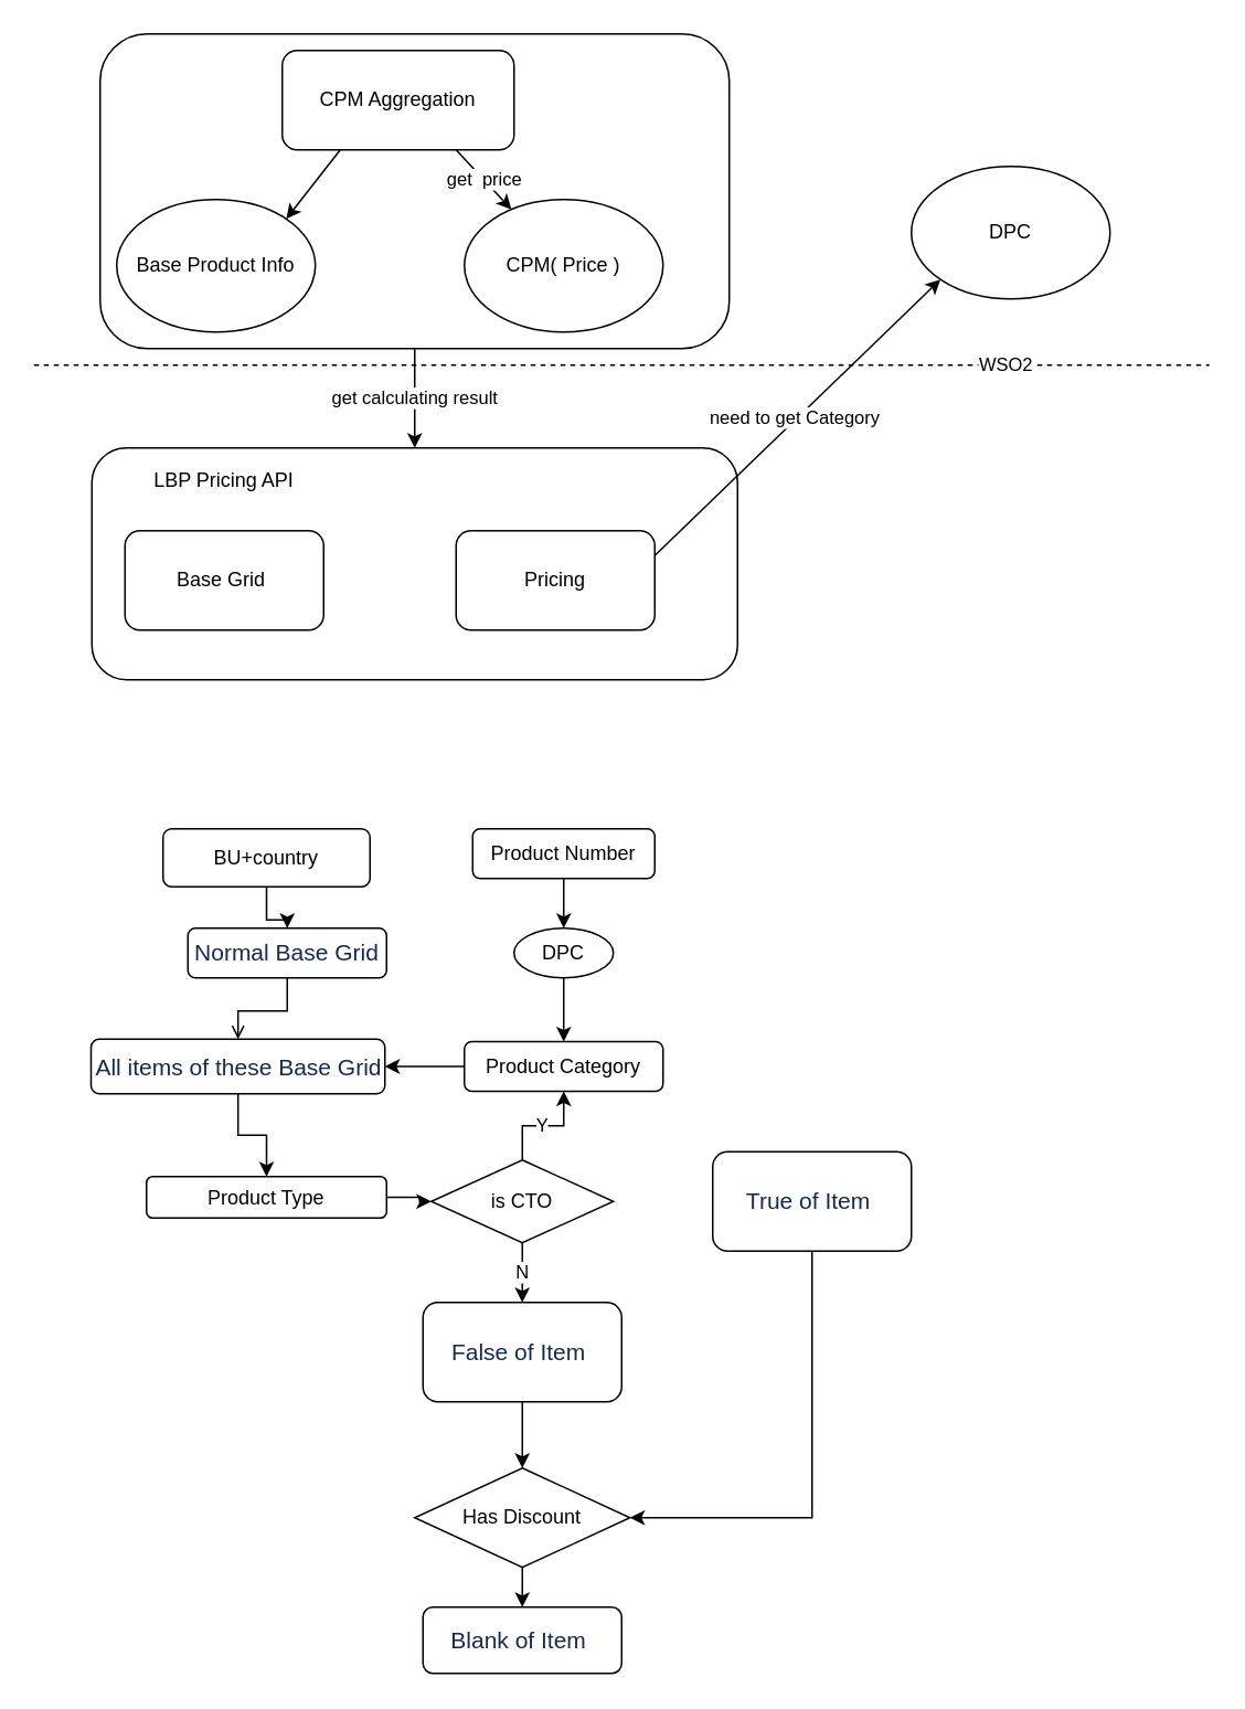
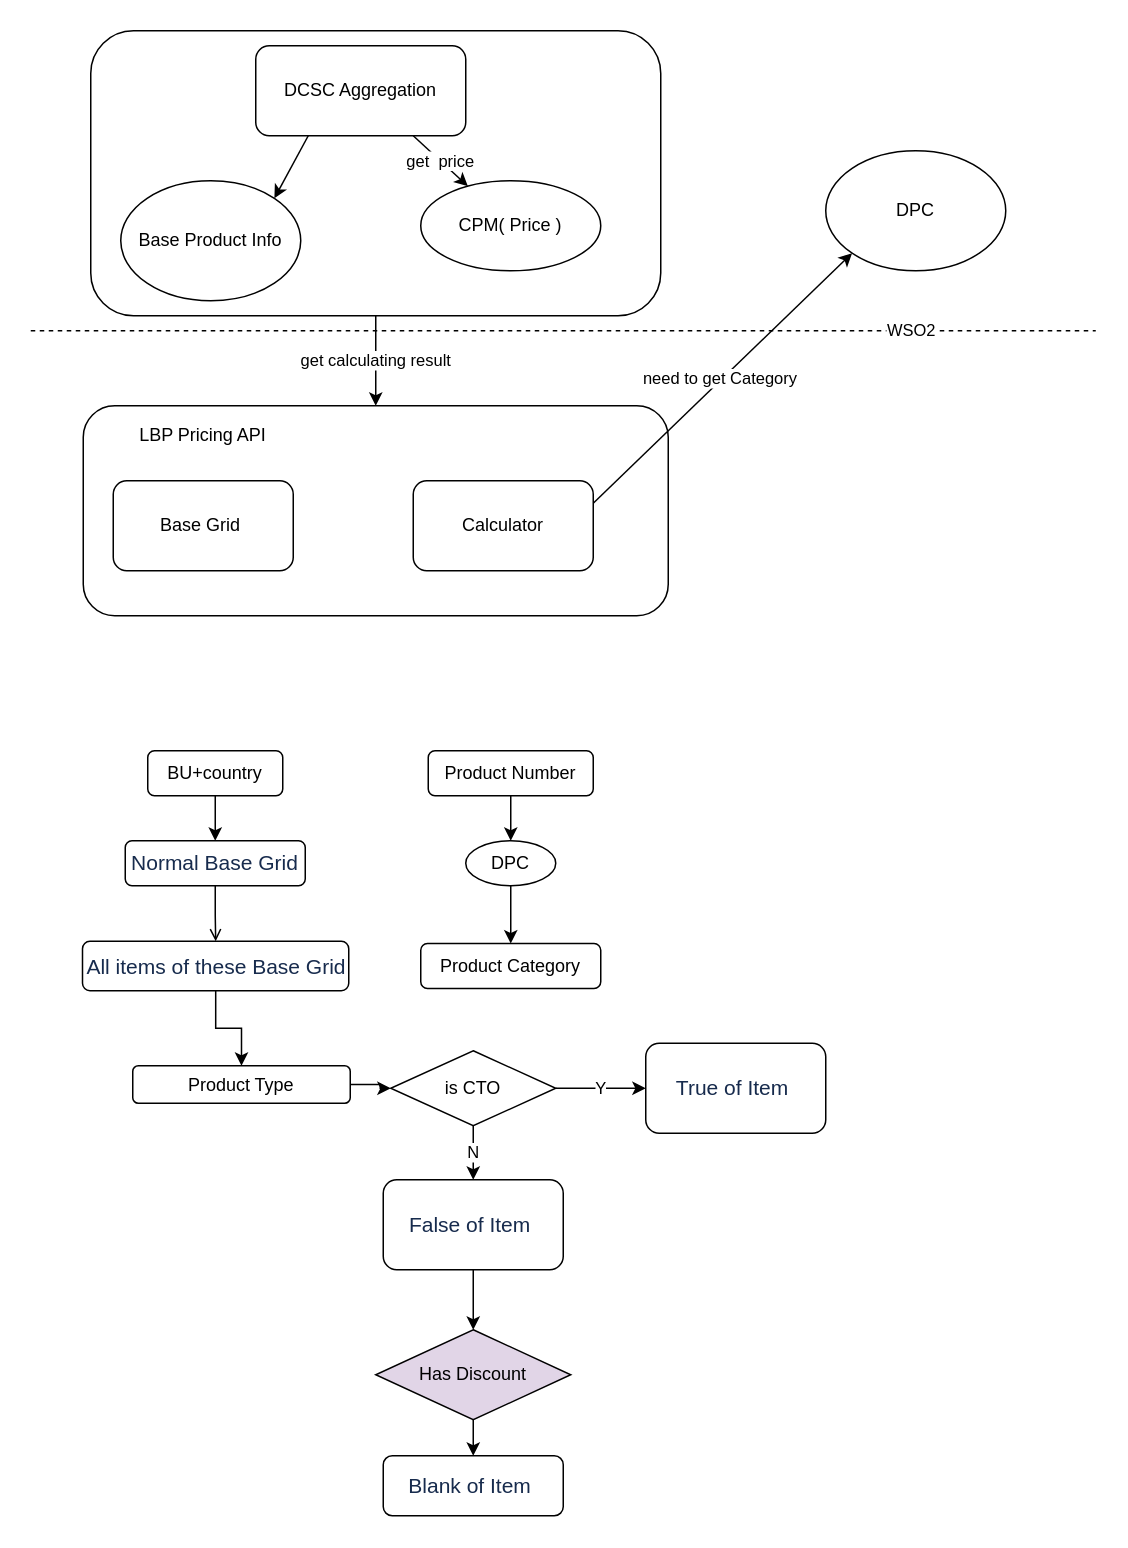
  <mxCell id="0" />
  <mxCell id="1" parent="0" />
  <mxCell id="2" value="" style="rounded=1;whiteSpace=wrap;html=1;" parent="1" vertex="1"><mxGeometry x="55" y="270" width="390" height="140" as="geometry" /></mxCell>
  <mxCell id="3" value="" style="rounded=1;whiteSpace=wrap;html=1;" parent="1" vertex="1"><mxGeometry x="60" y="20" width="380" height="190" as="geometry" /></mxCell>
- <mxCell id="4" value="CPM Aggregation" style="rounded=1;whiteSpace=wrap;html=1;" parent="1" vertex="1"><mxGeometry x="170" y="30" width="140" height="60" as="geometry" /></mxCell>
- <mxCell id="5" value="Base Product Info" style="ellipse;whiteSpace=wrap;html=1;" parent="1" vertex="1"><mxGeometry x="70" y="120" width="120" height="80" as="geometry" /></mxCell>
- <mxCell id="6" value="CPM( Price )" style="ellipse;whiteSpace=wrap;html=1;" parent="1" vertex="1"><mxGeometry x="280" y="120" width="120" height="80" as="geometry" /></mxCell>
+ <mxCell id="4" value="DCSC Aggregation" style="rounded=1;whiteSpace=wrap;html=1;" parent="1" vertex="1"><mxGeometry x="170" y="30" width="140" height="60" as="geometry" /></mxCell>
+ <mxCell id="5" value="Base Product Info" style="ellipse;whiteSpace=wrap;html=1;" parent="1" vertex="1"><mxGeometry x="80" y="120" width="120" height="80" as="geometry" /></mxCell>
+ <mxCell id="6" value="CPM( Price )" style="ellipse;whiteSpace=wrap;html=1;" parent="1" vertex="1"><mxGeometry x="280" y="120" width="120" height="60" as="geometry" /></mxCell>
  <mxCell id="7" value="" style="endArrow=classic;html=1;entryX=1;entryY=0;entryDx=0;entryDy=0;exitX=0.25;exitY=1;exitDx=0;exitDy=0;" parent="1" source="4" target="5" edge="1"><mxGeometry width="50" height="50" relative="1" as="geometry"><mxPoint x="410" y="320" as="sourcePoint" /><mxPoint x="460" y="270" as="targetPoint" /></mxGeometry></mxCell>
  <mxCell id="8" value="get&amp;nbsp; price" style="endArrow=classic;html=1;exitX=0.75;exitY=1;exitDx=0;exitDy=0;" parent="1" source="4" target="6" edge="1"><mxGeometry width="50" height="50" relative="1" as="geometry"><mxPoint x="410" y="320" as="sourcePoint" /><mxPoint x="300" y="90" as="targetPoint" /></mxGeometry></mxCell>
  <mxCell id="9" value="DPC" style="ellipse;whiteSpace=wrap;html=1;" parent="1" vertex="1"><mxGeometry x="550" y="100" width="120" height="80" as="geometry" /></mxCell>
  <mxCell id="10" value="need to get Category&amp;nbsp;" style="endArrow=classic;html=1;exitX=1;exitY=0.25;exitDx=0;exitDy=0;entryX=0;entryY=1;entryDx=0;entryDy=0;" parent="1" source="13" target="9" edge="1"><mxGeometry width="50" height="50" relative="1" as="geometry"><mxPoint x="440" y="115" as="sourcePoint" /><mxPoint x="600" y="120" as="targetPoint" /></mxGeometry></mxCell>
  <mxCell id="11" value="get calculating result" style="endArrow=classic;html=1;exitX=0.5;exitY=1;exitDx=0;exitDy=0;" parent="1" source="3" target="2" edge="1"><mxGeometry width="50" height="50" relative="1" as="geometry"><mxPoint x="410" y="320" as="sourcePoint" /><mxPoint x="460" y="270" as="targetPoint" /></mxGeometry></mxCell>
  <mxCell id="12" value="Base Grid&amp;nbsp;" style="rounded=1;whiteSpace=wrap;html=1;" parent="1" vertex="1"><mxGeometry x="75" y="320" width="120" height="60" as="geometry" /></mxCell>
- <mxCell id="13" value="Pricing" style="rounded=1;whiteSpace=wrap;html=1;" parent="1" vertex="1"><mxGeometry x="275" y="320" width="120" height="60" as="geometry" /></mxCell>
+ <mxCell id="13" value="Calculator" style="rounded=1;whiteSpace=wrap;html=1;" parent="1" vertex="1"><mxGeometry x="275" y="320" width="120" height="60" as="geometry" /></mxCell>
  <mxCell id="14" value="LBP Pricing API" style="text;html=1;strokeColor=none;fillColor=none;align=center;verticalAlign=middle;whiteSpace=wrap;rounded=0;" parent="1" vertex="1"><mxGeometry x="75" y="280" width="120" height="20" as="geometry" /></mxCell>
  <mxCell id="15" style="edgeStyle=orthogonalEdgeStyle;rounded=0;orthogonalLoop=1;jettySize=auto;html=1;entryX=0.5;entryY=0;entryDx=0;entryDy=0;" edge="1" parent="1" source="16" target="18"><mxGeometry relative="1" as="geometry" /></mxCell>
- <mxCell id="16" value="BU+country" style="rounded=1;whiteSpace=wrap;html=1;" vertex="1" parent="1"><mxGeometry x="98" y="500" width="125" height="35" as="geometry" /></mxCell>
+ <mxCell id="16" value="BU+country" style="rounded=1;whiteSpace=wrap;html=1;" vertex="1" parent="1"><mxGeometry x="98" y="500" width="90" height="30" as="geometry" /></mxCell>
  <mxCell id="17" style="edgeStyle=orthogonalEdgeStyle;rounded=0;orthogonalLoop=1;jettySize=auto;html=1;endArrow=open;" edge="1" parent="1" source="18" target="22"><mxGeometry relative="1" as="geometry" /></mxCell>
- <mxCell id="18" value="&lt;span style=&quot;color: rgb(23 , 43 , 77) ; font-family: , &amp;#34;blinkmacsystemfont&amp;#34; , &amp;#34;segoe ui&amp;#34; , &amp;#34;roboto&amp;#34; , &amp;#34;oxygen&amp;#34; , &amp;#34;ubuntu&amp;#34; , &amp;#34;fira sans&amp;#34; , &amp;#34;droid sans&amp;#34; , &amp;#34;helvetica neue&amp;#34; , sans-serif ; font-size: 14px ; background-color: rgb(255 , 255 , 255)&quot;&gt;Normal Base Grid&lt;/span&gt;" style="rounded=1;whiteSpace=wrap;html=1;" vertex="1" parent="1"><mxGeometry x="113" y="560" width="120" height="30" as="geometry" /></mxCell>
+ <mxCell id="18" value="&lt;span style=&quot;color: rgb(23 , 43 , 77) ; font-family: , &amp;#34;blinkmacsystemfont&amp;#34; , &amp;#34;segoe ui&amp;#34; , &amp;#34;roboto&amp;#34; , &amp;#34;oxygen&amp;#34; , &amp;#34;ubuntu&amp;#34; , &amp;#34;fira sans&amp;#34; , &amp;#34;droid sans&amp;#34; , &amp;#34;helvetica neue&amp;#34; , sans-serif ; font-size: 14px ; background-color: rgb(255 , 255 , 255)&quot;&gt;Normal Base Grid&lt;/span&gt;" style="rounded=1;whiteSpace=wrap;html=1;" vertex="1" parent="1"><mxGeometry x="83" y="560" width="120" height="30" as="geometry" /></mxCell>
  <mxCell id="19" value="" style="endArrow=none;dashed=1;html=1;" edge="1" parent="1"><mxGeometry width="50" height="50" relative="1" as="geometry"><mxPoint y="220" as="sourcePoint" x="20" /><mxPoint x="730" y="220" as="targetPoint" /></mxGeometry></mxCell>
  <mxCell id="20" value="WSO2" style="edgeLabel;html=1;align=center;verticalAlign=middle;resizable=0;points=[];" vertex="1" connectable="0" parent="19"><mxGeometry x="0.651" y="1" relative="1" as="geometry"><mxPoint as="offset" /></mxGeometry></mxCell>
  <mxCell id="21" style="edgeStyle=orthogonalEdgeStyle;rounded=0;orthogonalLoop=1;jettySize=auto;html=1;" edge="1" parent="1" source="22" target="30"><mxGeometry relative="1" as="geometry" /></mxCell>
  <mxCell id="22" value="&lt;span style=&quot;color: rgb(23 , 43 , 77) ; font-family: , &amp;#34;blinkmacsystemfont&amp;#34; , &amp;#34;segoe ui&amp;#34; , &amp;#34;roboto&amp;#34; , &amp;#34;oxygen&amp;#34; , &amp;#34;ubuntu&amp;#34; , &amp;#34;fira sans&amp;#34; , &amp;#34;droid sans&amp;#34; , &amp;#34;helvetica neue&amp;#34; , sans-serif ; font-size: 14px ; background-color: rgb(255 , 255 , 255)&quot;&gt;All items of these Base Grid&lt;/span&gt;" style="rounded=1;whiteSpace=wrap;html=1;" vertex="1" parent="1"><mxGeometry x="54.5" y="627" width="177.5" height="33" as="geometry" /></mxCell>
  <mxCell id="23" style="edgeStyle=orthogonalEdgeStyle;rounded=0;orthogonalLoop=1;jettySize=auto;html=1;" edge="1" parent="1" source="24" target="26"><mxGeometry relative="1" as="geometry" /></mxCell>
  <mxCell id="24" value="Product Number" style="rounded=1;whiteSpace=wrap;html=1;" vertex="1" parent="1"><mxGeometry x="285" y="500" width="110" height="30" as="geometry" /></mxCell>
  <mxCell id="25" style="edgeStyle=orthogonalEdgeStyle;rounded=0;orthogonalLoop=1;jettySize=auto;html=1;entryX=0.5;entryY=0;entryDx=0;entryDy=0;" edge="1" parent="1" source="26" target="28"><mxGeometry relative="1" as="geometry" /></mxCell>
  <mxCell id="26" value="DPC" style="ellipse;whiteSpace=wrap;html=1;" vertex="1" parent="1"><mxGeometry x="310" y="560" width="60" height="30" as="geometry" /></mxCell>
- <mxCell id="27" style="edgeStyle=orthogonalEdgeStyle;rounded=0;orthogonalLoop=1;jettySize=auto;html=1;entryX=1;entryY=0.5;entryDx=0;entryDy=0;" edge="1" parent="1" source="28" target="22"><mxGeometry relative="1" as="geometry" /></mxCell>
  <mxCell id="28" value="Product Category" style="rounded=1;whiteSpace=wrap;html=1;" vertex="1" parent="1"><mxGeometry x="280" y="628.5" width="120" height="30" as="geometry" /></mxCell>
  <mxCell id="29" style="edgeStyle=orthogonalEdgeStyle;rounded=0;orthogonalLoop=1;jettySize=auto;html=1;entryX=0;entryY=0.5;entryDx=0;entryDy=0;" edge="1" parent="1" source="30" target="33"><mxGeometry relative="1" as="geometry" /></mxCell>
  <mxCell id="30" value="Product Type" style="rounded=1;whiteSpace=wrap;html=1;" vertex="1" parent="1"><mxGeometry x="88" y="710" width="145" height="25" as="geometry" /></mxCell>
  <mxCell id="31" value="N" style="edgeStyle=orthogonalEdgeStyle;rounded=0;orthogonalLoop=1;jettySize=auto;html=1;" edge="1" parent="1" source="33" target="35"><mxGeometry relative="1" as="geometry" /></mxCell>
- <mxCell id="32" value="Y" style="edgeStyle=orthogonalEdgeStyle;rounded=0;orthogonalLoop=1;jettySize=auto;html=1;" edge="1" parent="1" source="33" target="28"><mxGeometry relative="1" as="geometry" /></mxCell>
+ <mxCell id="32" value="Y" style="edgeStyle=orthogonalEdgeStyle;rounded=0;orthogonalLoop=1;jettySize=auto;html=1;entryX=0;entryY=0.5;entryDx=0;entryDy=0;" edge="1" parent="1" source="33" target="37"><mxGeometry relative="1" as="geometry" /></mxCell>
  <mxCell id="33" value="is CTO" style="rhombus;whiteSpace=wrap;html=1;" vertex="1" parent="1"><mxGeometry x="260" y="700" width="110" height="50" as="geometry" /></mxCell>
  <mxCell id="34" style="edgeStyle=orthogonalEdgeStyle;rounded=0;orthogonalLoop=1;jettySize=auto;html=1;entryX=0.5;entryY=0;entryDx=0;entryDy=0;" edge="1" parent="1" source="35" target="40"><mxGeometry relative="1" as="geometry" /></mxCell>
  <mxCell id="35" value="&lt;span style=&quot;color: rgb(23 , 43 , 77) ; font-family: , &amp;#34;blinkmacsystemfont&amp;#34; , &amp;#34;segoe ui&amp;#34; , &amp;#34;roboto&amp;#34; , &amp;#34;oxygen&amp;#34; , &amp;#34;ubuntu&amp;#34; , &amp;#34;fira sans&amp;#34; , &amp;#34;droid sans&amp;#34; , &amp;#34;helvetica neue&amp;#34; , sans-serif ; font-size: 14px ; background-color: rgb(255 , 255 , 255)&quot;&gt;False of Item&amp;nbsp;&lt;/span&gt;" style="rounded=1;whiteSpace=wrap;html=1;" vertex="1" parent="1"><mxGeometry x="255" y="786" width="120" height="60" as="geometry" /></mxCell>
- <mxCell id="36" style="edgeStyle=orthogonalEdgeStyle;rounded=0;orthogonalLoop=1;jettySize=auto;html=1;entryX=1;entryY=0.5;entryDx=0;entryDy=0;" edge="1" parent="1" source="37" target="40"><mxGeometry relative="1" as="geometry"><Array as="points"><mxPoint x="490" y="916" /></Array></mxGeometry></mxCell>
  <mxCell id="37" value="&lt;span style=&quot;color: rgb(23 , 43 , 77) ; font-family: , &amp;#34;blinkmacsystemfont&amp;#34; , &amp;#34;segoe ui&amp;#34; , &amp;#34;roboto&amp;#34; , &amp;#34;oxygen&amp;#34; , &amp;#34;ubuntu&amp;#34; , &amp;#34;fira sans&amp;#34; , &amp;#34;droid sans&amp;#34; , &amp;#34;helvetica neue&amp;#34; , sans-serif ; font-size: 14px ; background-color: rgb(255 , 255 , 255)&quot;&gt;True&amp;nbsp;&lt;/span&gt;&lt;span style=&quot;color: rgb(23 , 43 , 77) ; font-family: , &amp;#34;blinkmacsystemfont&amp;#34; , &amp;#34;segoe ui&amp;#34; , &amp;#34;roboto&amp;#34; , &amp;#34;oxygen&amp;#34; , &amp;#34;ubuntu&amp;#34; , &amp;#34;fira sans&amp;#34; , &amp;#34;droid sans&amp;#34; , &amp;#34;helvetica neue&amp;#34; , sans-serif ; font-size: 14px ; background-color: rgb(255 , 255 , 255)&quot;&gt;of Item&amp;nbsp;&lt;/span&gt;" style="rounded=1;whiteSpace=wrap;html=1;" vertex="1" parent="1"><mxGeometry x="430" y="695" width="120" height="60" as="geometry" /></mxCell>
  <mxCell id="38" value="&lt;span style=&quot;color: rgb(23 , 43 , 77) ; font-family: , &amp;#34;blinkmacsystemfont&amp;#34; , &amp;#34;segoe ui&amp;#34; , &amp;#34;roboto&amp;#34; , &amp;#34;oxygen&amp;#34; , &amp;#34;ubuntu&amp;#34; , &amp;#34;fira sans&amp;#34; , &amp;#34;droid sans&amp;#34; , &amp;#34;helvetica neue&amp;#34; , sans-serif ; font-size: 14px ; background-color: rgb(255 , 255 , 255)&quot;&gt;Blank of Item&amp;nbsp;&lt;/span&gt;" style="rounded=1;whiteSpace=wrap;html=1;" vertex="1" parent="1"><mxGeometry x="255" y="970" width="120" height="40" as="geometry" /></mxCell>
  <mxCell id="39" style="edgeStyle=orthogonalEdgeStyle;rounded=0;orthogonalLoop=1;jettySize=auto;html=1;entryX=0.5;entryY=0;entryDx=0;entryDy=0;" edge="1" parent="1" source="40" target="38"><mxGeometry relative="1" as="geometry" /></mxCell>
- <mxCell id="40" value="Has Discount" style="rhombus;whiteSpace=wrap;html=1;" vertex="1" parent="1"><mxGeometry x="250" y="886" width="130" height="60" as="geometry" /></mxCell>
+ <mxCell id="40" value="Has Discount" style="rhombus;whiteSpace=wrap;html=1;fillColor=#e1d5e7;" vertex="1" parent="1"><mxGeometry x="250" y="886" width="130" height="60" as="geometry" /></mxCell>
